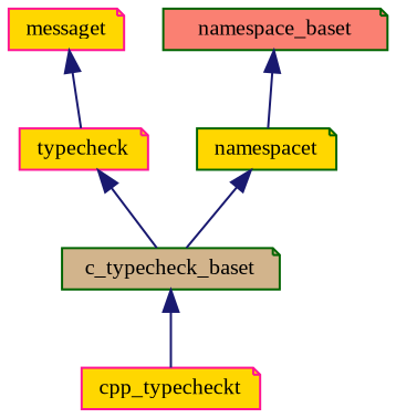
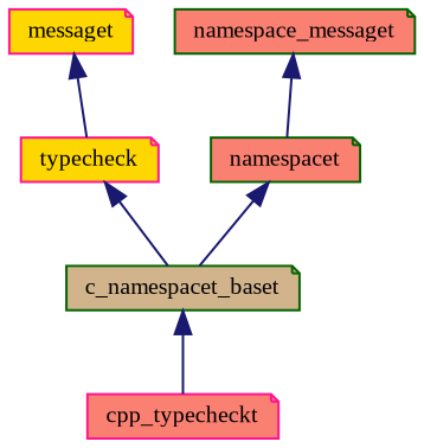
  digraph {
    fontname="Liberation Serif"
    node [color=deeppink fillcolor=gold fontname="Liberation Serif" fontsize=10 shape=note style=filled]
    edge [color=midnightblue dir=back fontname="Liberation Serif" fontsize=10 labelfontname=Helvetica labelfontsize=10 style=solid]
-   n1 [fontcolor=black height=0.2 label=cpp_typecheckt width=0.4]
-   n2 [color=darkgreen fillcolor=tan height=0.2 label=c_typecheck_baset width=0.4]
+   n1 [fillcolor=salmon fontcolor=black height=0.2 label=cpp_typecheckt width=0.4]
+   n2 [color=darkgreen fillcolor=tan height=0.2 label=c_namespacet_baset width=0.4]
    n3 [height=0.2 label=typecheck width=0.4]
    n4 [height=0.2 label=messaget width=0.4]
-   n5 [color=darkgreen height=0.2 label=namespacet width=0.4]
-   n6 [color=darkgreen fillcolor=salmon height=0.2 label=namespace_baset width=0.4]
+   n5 [color=darkgreen fillcolor=salmon height=0.2 label=namespacet width=0.4]
+   n6 [color=darkgreen fillcolor=salmon height=0.2 label=namespace_messaget width=0.4]
    n2 -> n1
    n3 -> n2
    n4 -> n3
    n5 -> n2
    n6 -> n5
  }
